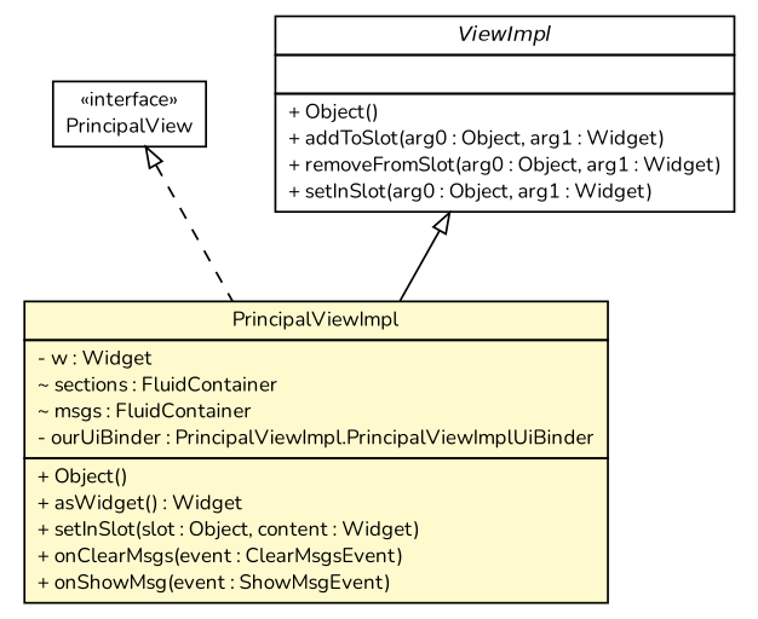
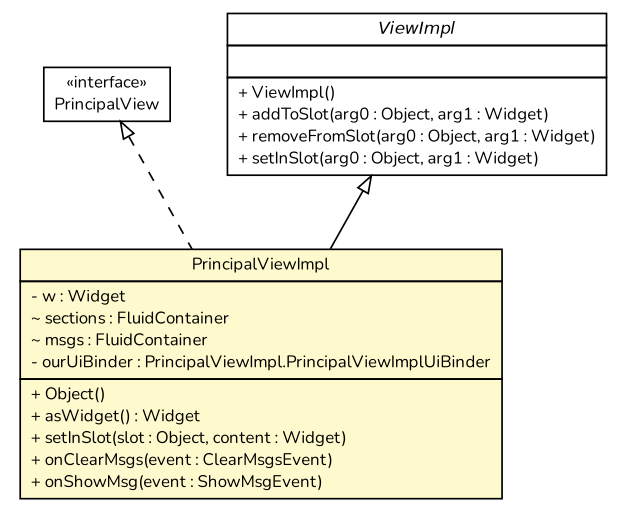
  digraph {
    fontname=Nunito
    nodesep=0.25
    ranksep=0.5
    node [fontcolor=black fontname=Nunito fontsize=10.0 shape=plaintext]
    edge [arrowtail=empty dir=back fontname=Nunito fontsize=10 headport=p labelfontname=Helvetica labelfontsize=10 tailport=p]
    n1 [label=<<table title="br.net.meditec.client.telas.principal.PrincipalViewImpl" border="0" cellborder="1" cellspacing="0" cellpadding="2" port="p" bgcolor="lemonChiffon" href="./PrincipalViewImpl.html"> 		<tr><td><table border="0" cellspacing="0" cellpadding="1"> <tr><td align="center" balign="center"> PrincipalViewImpl </td></tr> 		</table></td></tr> 		<tr><td><table border="0" cellspacing="0" cellpadding="1"> <tr><td align="left" balign="left"> - w : Widget </td></tr> <tr><td align="left" balign="left"> ~ sections : FluidContainer </td></tr> <tr><td align="left" balign="left"> ~ msgs : FluidContainer </td></tr> <tr><td align="left" balign="left"> - ourUiBinder : PrincipalViewImpl.PrincipalViewImplUiBinder </td></tr> 		</table></td></tr> 		<tr><td><table border="0" cellspacing="0" cellpadding="1"> <tr><td align="left" balign="left"> + Object() </td></tr> <tr><td align="left" balign="left"> + asWidget() : Widget </td></tr> <tr><td align="left" balign="left"> + setInSlot(slot : Object, content : Widget) </td></tr> <tr><td align="left" balign="left"> + onClearMsgs(event : ClearMsgsEvent) </td></tr> <tr><td align="left" balign="left"> + onShowMsg(event : ShowMsgEvent) </td></tr> 		</table></td></tr> 		</table>>]
    n2 [label=<<table title="br.net.meditec.client.telas.principal.PrincipalPresenter.PrincipalView" border="0" cellborder="1" cellspacing="0" cellpadding="2" port="p" href="./PrincipalPresenter.PrincipalView.html"> 		<tr><td><table border="0" cellspacing="0" cellpadding="1"> <tr><td align="center" balign="center"> &#171;interface&#187; </td></tr> <tr><td align="center" balign="center"> PrincipalView </td></tr> 		</table></td></tr> 		</table>>]
-   n3 [label=<<table title="com.gwtplatform.mvp.client.ViewImpl" border="0" cellborder="1" cellspacing="0" cellpadding="2" port="p" href="http://java.sun.com/j2se/1.4.2/docs/api/com/gwtplatform/mvp/client/ViewImpl.html"> 		<tr><td><table border="0" cellspacing="0" cellpadding="1"> <tr><td align="center" balign="center"><font face="Helvetica-Oblique"> ViewImpl </font></td></tr> 		</table></td></tr> 		<tr><td><table border="0" cellspacing="0" cellpadding="1"> <tr><td align="left" balign="left">  </td></tr> 		</table></td></tr> 		<tr><td><table border="0" cellspacing="0" cellpadding="1"> <tr><td align="left" balign="left"> + Object() </td></tr> <tr><td align="left" balign="left"> + addToSlot(arg0 : Object, arg1 : Widget) </td></tr> <tr><td align="left" balign="left"> + removeFromSlot(arg0 : Object, arg1 : Widget) </td></tr> <tr><td align="left" balign="left"> + setInSlot(arg0 : Object, arg1 : Widget) </td></tr> 		</table></td></tr> 		</table>>]
+   n3 [label=<<table title="com.gwtplatform.mvp.client.ViewImpl" border="0" cellborder="1" cellspacing="0" cellpadding="2" port="p" href="http://java.sun.com/j2se/1.4.2/docs/api/com/gwtplatform/mvp/client/ViewImpl.html"> 		<tr><td><table border="0" cellspacing="0" cellpadding="1"> <tr><td align="center" balign="center"><font face="Helvetica-Oblique"> ViewImpl </font></td></tr> 		</table></td></tr> 		<tr><td><table border="0" cellspacing="0" cellpadding="1"> <tr><td align="left" balign="left">  </td></tr> 		</table></td></tr> 		<tr><td><table border="0" cellspacing="0" cellpadding="1"> <tr><td align="left" balign="left"> + ViewImpl() </td></tr> <tr><td align="left" balign="left"> + addToSlot(arg0 : Object, arg1 : Widget) </td></tr> <tr><td align="left" balign="left"> + removeFromSlot(arg0 : Object, arg1 : Widget) </td></tr> <tr><td align="left" balign="left"> + setInSlot(arg0 : Object, arg1 : Widget) </td></tr> 		</table></td></tr> 		</table>>]
    n2 -> n1 [style=dashed]
    n3 -> n1
  }
